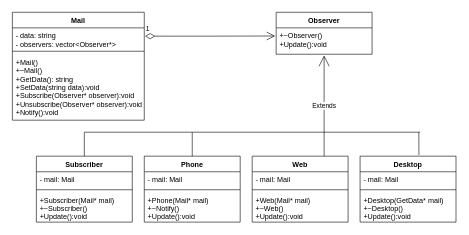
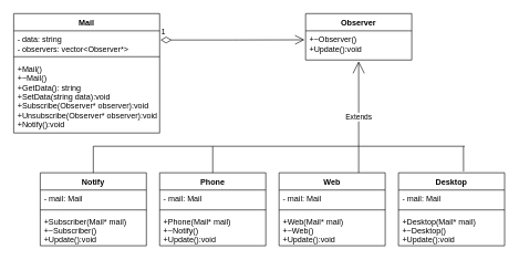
  <mxCell id="0" />
  <mxCell id="1" parent="0" />
  <mxCell id="2" value="Mail" style="swimlane;fontStyle=1;align=center;verticalAlign=top;childLayout=stackLayout;horizontal=1;startSize=26;horizontalStack=0;resizeParent=1;resizeParentMax=0;resizeLast=0;collapsible=1;marginBottom=0;" vertex="1" parent="1"><mxGeometry x="20" y="20" width="220" height="180" as="geometry" /></mxCell>
  <mxCell id="3" value="- data: string&#10;- observers: vector&lt;Observer*&gt;" style="text;strokeColor=none;fillColor=none;align=left;verticalAlign=top;spacingLeft=4;spacingRight=4;overflow=hidden;rotatable=0;points=[[0,0.5],[1,0.5]];portConstraint=eastwest;" vertex="1" parent="2"><mxGeometry y="26" width="220" height="34" as="geometry" /></mxCell>
  <mxCell id="4" value="" style="line;strokeWidth=1;fillColor=none;align=left;verticalAlign=middle;spacingTop=-1;spacingLeft=3;spacingRight=3;rotatable=0;labelPosition=right;points=[];portConstraint=eastwest;" vertex="1" parent="2"><mxGeometry y="60" width="220" height="10" as="geometry" /></mxCell>
  <mxCell id="5" value="+Mail()&#10;+~Mail()&#10;+GetData(): string&#10;+SetData(string data):void&#10;+Subscribe(Observer* observer):void&#10;+Unsubscribe(Observer* observer):void&#10;+Notify():void" style="text;strokeColor=none;fillColor=none;align=left;verticalAlign=top;spacingLeft=4;spacingRight=4;overflow=hidden;rotatable=0;points=[[0,0.5],[1,0.5]];portConstraint=eastwest;" vertex="1" parent="2"><mxGeometry y="70" width="220" height="110" as="geometry" /></mxCell>
  <mxCell id="6" value="Observer" style="swimlane;fontStyle=1;align=center;verticalAlign=top;childLayout=stackLayout;horizontal=1;startSize=26;horizontalStack=0;resizeParent=1;resizeParentMax=0;resizeLast=0;collapsible=1;marginBottom=0;" vertex="1" parent="1"><mxGeometry x="460" y="20" width="160" height="70" as="geometry" /></mxCell>
  <mxCell id="7" value="+~Observer()&#10;+Update():void" style="text;strokeColor=none;fillColor=none;align=left;verticalAlign=top;spacingLeft=4;spacingRight=4;overflow=hidden;rotatable=0;points=[[0,0.5],[1,0.5]];portConstraint=eastwest;" vertex="1" parent="6"><mxGeometry y="26" width="160" height="44" as="geometry" /></mxCell>
- <mxCell id="8" value="Subscriber" style="swimlane;fontStyle=1;align=center;verticalAlign=top;childLayout=stackLayout;horizontal=1;startSize=26;horizontalStack=0;resizeParent=1;resizeParentMax=0;resizeLast=0;collapsible=1;marginBottom=0;" vertex="1" parent="1"><mxGeometry x="60" y="260" width="160" height="110" as="geometry" /></mxCell>
+ <mxCell id="8" value="Notify" style="swimlane;fontStyle=1;align=center;verticalAlign=top;childLayout=stackLayout;horizontal=1;startSize=26;horizontalStack=0;resizeParent=1;resizeParentMax=0;resizeLast=0;collapsible=1;marginBottom=0;" vertex="1" parent="1"><mxGeometry x="60" y="260" width="160" height="110" as="geometry" /></mxCell>
  <mxCell id="9" value="- mail: Mail" style="text;strokeColor=none;fillColor=none;align=left;verticalAlign=top;spacingLeft=4;spacingRight=4;overflow=hidden;rotatable=0;points=[[0,0.5],[1,0.5]];portConstraint=eastwest;" vertex="1" parent="8"><mxGeometry y="26" width="160" height="26" as="geometry" /></mxCell>
  <mxCell id="10" value="" style="line;strokeWidth=1;fillColor=none;align=left;verticalAlign=middle;spacingTop=-1;spacingLeft=3;spacingRight=3;rotatable=0;labelPosition=right;points=[];portConstraint=eastwest;" vertex="1" parent="8"><mxGeometry y="52" width="160" height="8" as="geometry" /></mxCell>
  <mxCell id="11" value="+Subscriber(Mail* mail)&#10;+~Subscriber()&#10;+Update():void" style="text;strokeColor=none;fillColor=none;align=left;verticalAlign=top;spacingLeft=4;spacingRight=4;overflow=hidden;rotatable=0;points=[[0,0.5],[1,0.5]];portConstraint=eastwest;" vertex="1" parent="8"><mxGeometry y="60" width="160" height="50" as="geometry" /></mxCell>
  <mxCell id="12" value="Phone" style="swimlane;fontStyle=1;align=center;verticalAlign=top;childLayout=stackLayout;horizontal=1;startSize=26;horizontalStack=0;resizeParent=1;resizeParentMax=0;resizeLast=0;collapsible=1;marginBottom=0;" vertex="1" parent="1"><mxGeometry x="240" y="260" width="160" height="110" as="geometry" /></mxCell>
  <mxCell id="13" value="- mail: Mail" style="text;strokeColor=none;fillColor=none;align=left;verticalAlign=top;spacingLeft=4;spacingRight=4;overflow=hidden;rotatable=0;points=[[0,0.5],[1,0.5]];portConstraint=eastwest;" vertex="1" parent="12"><mxGeometry y="26" width="160" height="26" as="geometry" /></mxCell>
  <mxCell id="14" value="" style="line;strokeWidth=1;fillColor=none;align=left;verticalAlign=middle;spacingTop=-1;spacingLeft=3;spacingRight=3;rotatable=0;labelPosition=right;points=[];portConstraint=eastwest;" vertex="1" parent="12"><mxGeometry y="52" width="160" height="8" as="geometry" /></mxCell>
  <mxCell id="15" value="+Phone(Mail* mail)&#10;+~Notify()&#10;+Update():void" style="text;strokeColor=none;fillColor=none;align=left;verticalAlign=top;spacingLeft=4;spacingRight=4;overflow=hidden;rotatable=0;points=[[0,0.5],[1,0.5]];portConstraint=eastwest;" vertex="1" parent="12"><mxGeometry y="60" width="160" height="50" as="geometry" /></mxCell>
  <mxCell id="16" value="Web" style="swimlane;fontStyle=1;align=center;verticalAlign=top;childLayout=stackLayout;horizontal=1;startSize=26;horizontalStack=0;resizeParent=1;resizeParentMax=0;resizeLast=0;collapsible=1;marginBottom=0;" vertex="1" parent="1"><mxGeometry x="420" y="260" width="160" height="110" as="geometry" /></mxCell>
  <mxCell id="17" value="- mail: Mail" style="text;strokeColor=none;fillColor=none;align=left;verticalAlign=top;spacingLeft=4;spacingRight=4;overflow=hidden;rotatable=0;points=[[0,0.5],[1,0.5]];portConstraint=eastwest;" vertex="1" parent="16"><mxGeometry y="26" width="160" height="26" as="geometry" /></mxCell>
  <mxCell id="18" value="" style="line;strokeWidth=1;fillColor=none;align=left;verticalAlign=middle;spacingTop=-1;spacingLeft=3;spacingRight=3;rotatable=0;labelPosition=right;points=[];portConstraint=eastwest;" vertex="1" parent="16"><mxGeometry y="52" width="160" height="8" as="geometry" /></mxCell>
  <mxCell id="19" value="+Web(Mail* mail)&#10;+~Web()&#10;+Update():void" style="text;strokeColor=none;fillColor=none;align=left;verticalAlign=top;spacingLeft=4;spacingRight=4;overflow=hidden;rotatable=0;points=[[0,0.5],[1,0.5]];portConstraint=eastwest;" vertex="1" parent="16"><mxGeometry y="60" width="160" height="50" as="geometry" /></mxCell>
  <mxCell id="20" value="Desktop" style="swimlane;fontStyle=1;align=center;verticalAlign=top;childLayout=stackLayout;horizontal=1;startSize=26;horizontalStack=0;resizeParent=1;resizeParentMax=0;resizeLast=0;collapsible=1;marginBottom=0;" vertex="1" parent="1"><mxGeometry x="600" y="260" width="160" height="110" as="geometry" /></mxCell>
  <mxCell id="21" value="- mail: Mail" style="text;strokeColor=none;fillColor=none;align=left;verticalAlign=top;spacingLeft=4;spacingRight=4;overflow=hidden;rotatable=0;points=[[0,0.5],[1,0.5]];portConstraint=eastwest;" vertex="1" parent="20"><mxGeometry y="26" width="160" height="26" as="geometry" /></mxCell>
  <mxCell id="22" value="" style="line;strokeWidth=1;fillColor=none;align=left;verticalAlign=middle;spacingTop=-1;spacingLeft=3;spacingRight=3;rotatable=0;labelPosition=right;points=[];portConstraint=eastwest;" vertex="1" parent="20"><mxGeometry y="52" width="160" height="8" as="geometry" /></mxCell>
- <mxCell id="23" value="+Desktop(GetData* mail)&#10;+~Desktop()&#10;+Update():void" style="text;strokeColor=none;fillColor=none;align=left;verticalAlign=top;spacingLeft=4;spacingRight=4;overflow=hidden;rotatable=0;points=[[0,0.5],[1,0.5]];portConstraint=eastwest;" vertex="1" parent="20"><mxGeometry y="60" width="160" height="50" as="geometry" /></mxCell>
+ <mxCell id="23" value="+Desktop(Mail* mail)&#10;+~Desktop()&#10;+Update():void" style="text;strokeColor=none;fillColor=none;align=left;verticalAlign=top;spacingLeft=4;spacingRight=4;overflow=hidden;rotatable=0;points=[[0,0.5],[1,0.5]];portConstraint=eastwest;" vertex="1" parent="20"><mxGeometry y="60" width="160" height="50" as="geometry" /></mxCell>
  <mxCell id="24" value="Extends" style="endArrow=open;endSize=16;endFill=0;html=1;exitX=0.75;exitY=0;exitDx=0;exitDy=0;entryX=0.5;entryY=1.045;entryDx=0;entryDy=0;entryPerimeter=0;" edge="1" parent="1" source="16" target="7"><mxGeometry width="160" relative="1" as="geometry"><mxPoint x="537" y="220" as="sourcePoint" /><mxPoint x="550" y="130" as="targetPoint" /></mxGeometry></mxCell>
  <mxCell id="25" value="" style="endArrow=none;html=1;" edge="1" parent="1"><mxGeometry width="50" height="50" relative="1" as="geometry"><mxPoint x="140" y="220" as="sourcePoint" /><mxPoint x="700" y="220" as="targetPoint" /></mxGeometry></mxCell>
  <mxCell id="26" value="" style="endArrow=none;html=1;exitX=0.5;exitY=0;exitDx=0;exitDy=0;" edge="1" parent="1" source="8"><mxGeometry width="50" height="50" relative="1" as="geometry"><mxPoint x="370" y="290" as="sourcePoint" /><mxPoint x="140" y="220" as="targetPoint" /></mxGeometry></mxCell>
  <mxCell id="27" value="" style="endArrow=none;html=1;exitX=0.613;exitY=-0.018;exitDx=0;exitDy=0;exitPerimeter=0;" edge="1" parent="1" source="20"><mxGeometry width="50" height="50" relative="1" as="geometry"><mxPoint x="370" y="290" as="sourcePoint" /><mxPoint x="698" y="220" as="targetPoint" /></mxGeometry></mxCell>
  <mxCell id="28" value="" style="endArrow=none;html=1;exitX=0.5;exitY=0;exitDx=0;exitDy=0;" edge="1" parent="1" source="12"><mxGeometry width="50" height="50" relative="1" as="geometry"><mxPoint x="370" y="290" as="sourcePoint" /><mxPoint x="320" y="220" as="targetPoint" /></mxGeometry></mxCell>
  <mxCell id="29" value="1" style="endArrow=open;html=1;endSize=12;startArrow=diamondThin;startSize=14;startFill=0;edgeStyle=orthogonalEdgeStyle;align=left;verticalAlign=bottom;exitX=1.006;exitY=0.407;exitDx=0;exitDy=0;exitPerimeter=0;entryX=-0.011;entryY=0.308;entryDx=0;entryDy=0;entryPerimeter=0;" edge="1" parent="1" source="3" target="7"><mxGeometry x="-1" y="3" relative="1" as="geometry"><mxPoint x="210" y="50" as="sourcePoint" /><mxPoint x="370" y="50" as="targetPoint" /></mxGeometry></mxCell>
